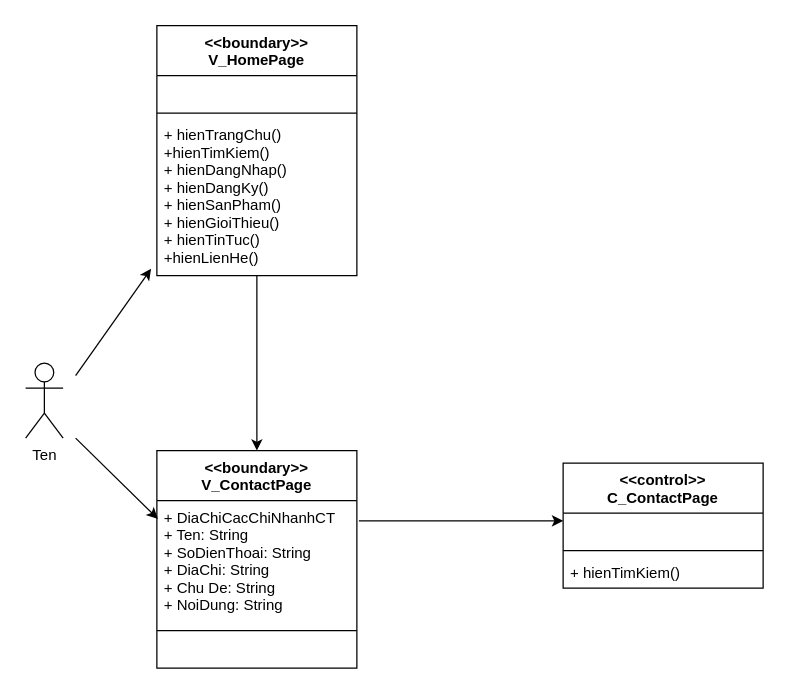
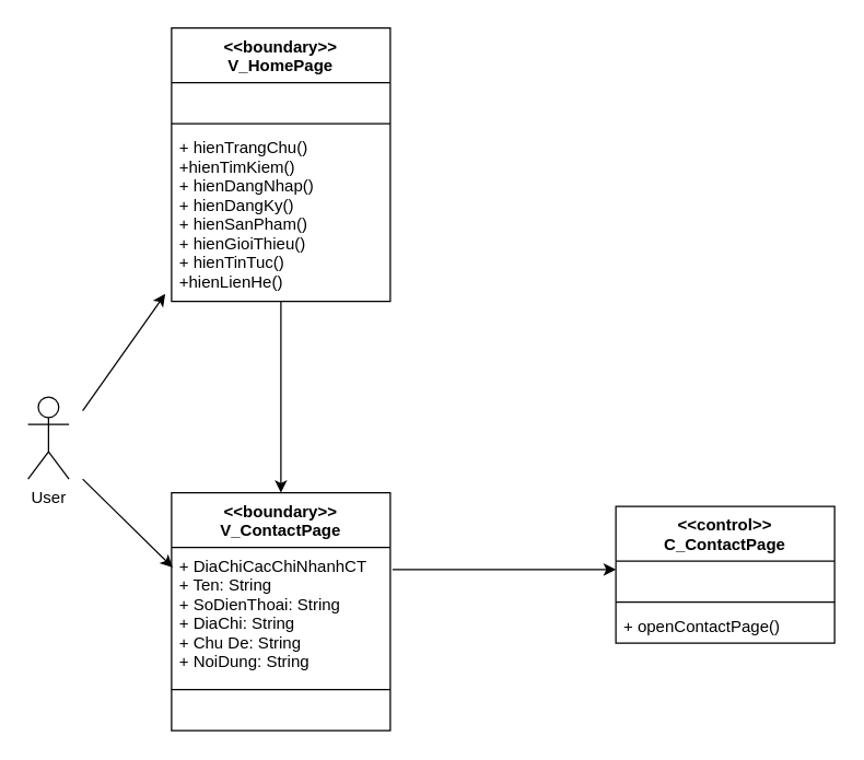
  <mxCell id="0" />
  <mxCell id="1" parent="0" />
- <mxCell id="2" value="Ten" style="shape=umlActor;verticalLabelPosition=bottom;verticalAlign=top;html=1;outlineConnect=0;" parent="1" vertex="1"><mxGeometry x="20" y="290" width="30" height="60" as="geometry" /></mxCell>
+ <mxCell id="2" value="User" style="shape=umlActor;verticalLabelPosition=bottom;verticalAlign=top;html=1;outlineConnect=0;" parent="1" vertex="1"><mxGeometry x="20" y="290" width="30" height="60" as="geometry" /></mxCell>
  <mxCell id="3" value="&lt;&lt;boundary&gt;&gt;&#10;V_ContactPage" style="swimlane;fontStyle=1;align=center;verticalAlign=top;childLayout=stackLayout;horizontal=1;startSize=40;horizontalStack=0;resizeParent=1;resizeParentMax=0;resizeLast=0;collapsible=1;marginBottom=0;" parent="1" vertex="1"><mxGeometry x="125" y="360" width="160" height="174" as="geometry" /></mxCell>
  <mxCell id="4" value="+ DiaChiCacChiNhanhCT&#10;+ Ten: String&#10;+ SoDienThoai: String&#10;+ DiaChi: String&#10;+ Chu De: String&#10;+ NoiDung: String" style="text;strokeColor=none;fillColor=none;align=left;verticalAlign=top;spacingLeft=4;spacingRight=4;overflow=hidden;rotatable=0;points=[[0,0.5],[1,0.5]];portConstraint=eastwest;" parent="3" vertex="1"><mxGeometry y="40" width="160" height="100" as="geometry" /></mxCell>
  <mxCell id="5" value="" style="line;strokeWidth=1;fillColor=none;align=left;verticalAlign=middle;spacingTop=-1;spacingLeft=3;spacingRight=3;rotatable=0;labelPosition=right;points=[];portConstraint=eastwest;" parent="3" vertex="1"><mxGeometry y="140" width="160" height="8" as="geometry" /></mxCell>
  <mxCell id="6" value="  " style="text;strokeColor=none;fillColor=none;align=left;verticalAlign=top;spacingLeft=4;spacingRight=4;overflow=hidden;rotatable=0;points=[[0,0.5],[1,0.5]];portConstraint=eastwest;" parent="3" vertex="1"><mxGeometry y="148" width="160" height="26" as="geometry" /></mxCell>
  <mxCell id="7" value="&lt;&lt;control&gt;&gt;&#10;C_ContactPage" style="swimlane;fontStyle=1;align=center;verticalAlign=top;childLayout=stackLayout;horizontal=1;startSize=40;horizontalStack=0;resizeParent=1;resizeParentMax=0;resizeLast=0;collapsible=1;marginBottom=0;" parent="1" vertex="1"><mxGeometry x="450" y="370" width="160" height="100" as="geometry" /></mxCell>
  <mxCell id="8" value=" " style="text;strokeColor=none;fillColor=none;align=left;verticalAlign=top;spacingLeft=4;spacingRight=4;overflow=hidden;rotatable=0;points=[[0,0.5],[1,0.5]];portConstraint=eastwest;" parent="7" vertex="1"><mxGeometry y="40" width="160" height="26" as="geometry" /></mxCell>
  <mxCell id="9" value="" style="line;strokeWidth=1;fillColor=none;align=left;verticalAlign=middle;spacingTop=-1;spacingLeft=3;spacingRight=3;rotatable=0;labelPosition=right;points=[];portConstraint=eastwest;" parent="7" vertex="1"><mxGeometry y="66" width="160" height="8" as="geometry" /></mxCell>
- <mxCell id="10" value="+ hienTimKiem()" style="text;strokeColor=none;fillColor=none;align=left;verticalAlign=top;spacingLeft=4;spacingRight=4;overflow=hidden;rotatable=0;points=[[0,0.5],[1,0.5]];portConstraint=eastwest;" parent="7" vertex="1"><mxGeometry y="74" width="160" height="26" as="geometry" /></mxCell>
+ <mxCell id="10" value="+ openContactPage()" style="text;strokeColor=none;fillColor=none;align=left;verticalAlign=top;spacingLeft=4;spacingRight=4;overflow=hidden;rotatable=0;points=[[0,0.5],[1,0.5]];portConstraint=eastwest;" parent="7" vertex="1"><mxGeometry y="74" width="160" height="26" as="geometry" /></mxCell>
  <mxCell id="11" value="" style="endArrow=classic;html=1;entryX=0.005;entryY=0.146;entryDx=0;entryDy=0;entryPerimeter=0;" parent="1" target="4" edge="1"><mxGeometry width="50" height="50" relative="1" as="geometry"><mxPoint x="60" y="350" as="sourcePoint" /><mxPoint x="180" y="310" as="targetPoint" /></mxGeometry></mxCell>
  <mxCell id="12" value="" style="endArrow=classic;html=1;exitX=1.01;exitY=0.162;exitDx=0;exitDy=0;exitPerimeter=0;entryX=0;entryY=0.238;entryDx=0;entryDy=0;entryPerimeter=0;" parent="1" source="4" target="8" edge="1"><mxGeometry width="50" height="50" relative="1" as="geometry"><mxPoint x="340" y="290" as="sourcePoint" /><mxPoint x="390" y="240" as="targetPoint" /></mxGeometry></mxCell>
  <mxCell id="13" value="&lt;&lt;boundary&gt;&gt;&#10;V_HomePage" style="swimlane;fontStyle=1;align=center;verticalAlign=top;childLayout=stackLayout;horizontal=1;startSize=40;horizontalStack=0;resizeParent=1;resizeParentMax=0;resizeLast=0;collapsible=1;marginBottom=0;" vertex="1" parent="1"><mxGeometry x="125" y="20" width="160" height="200" as="geometry" /></mxCell>
  <mxCell id="14" value="  " style="text;strokeColor=none;fillColor=none;align=left;verticalAlign=top;spacingLeft=4;spacingRight=4;overflow=hidden;rotatable=0;points=[[0,0.5],[1,0.5]];portConstraint=eastwest;" vertex="1" parent="13"><mxGeometry y="40" width="160" height="26" as="geometry" /></mxCell>
  <mxCell id="15" value="" style="line;strokeWidth=1;fillColor=none;align=left;verticalAlign=middle;spacingTop=-1;spacingLeft=3;spacingRight=3;rotatable=0;labelPosition=right;points=[];portConstraint=eastwest;" vertex="1" parent="13"><mxGeometry y="66" width="160" height="8" as="geometry" /></mxCell>
  <mxCell id="16" value="+ hienTrangChu()&#10;+hienTimKiem()&#10;+ hienDangNhap()&#10;+ hienDangKy()&#10;+ hienSanPham()&#10;+ hienGioiThieu()&#10;+ hienTinTuc()&#10;+hienLienHe()" style="text;strokeColor=none;fillColor=none;align=left;verticalAlign=top;spacingLeft=4;spacingRight=4;overflow=hidden;rotatable=0;points=[[0,0.5],[1,0.5]];portConstraint=eastwest;" vertex="1" parent="13"><mxGeometry y="74" width="160" height="126" as="geometry" /></mxCell>
  <mxCell id="17" value="" style="endArrow=classic;html=1;entryX=0.5;entryY=0;entryDx=0;entryDy=0;" edge="1" parent="1" source="16" target="3"><mxGeometry width="50" height="50" relative="1" as="geometry"><mxPoint x="60" y="345.628" as="sourcePoint" /><mxPoint x="135.8" y="424.6" as="targetPoint" /></mxGeometry></mxCell>
  <mxCell id="18" value="" style="endArrow=classic;html=1;entryX=-0.029;entryY=0.957;entryDx=0;entryDy=0;entryPerimeter=0;" edge="1" parent="1" target="16"><mxGeometry width="50" height="50" relative="1" as="geometry"><mxPoint x="60" y="300" as="sourcePoint" /><mxPoint x="145.8" y="434.6" as="targetPoint" /></mxGeometry></mxCell>
